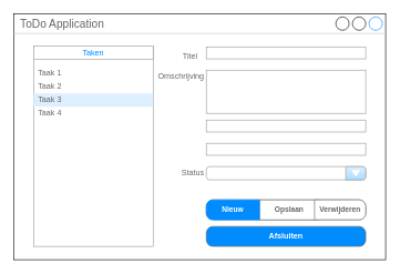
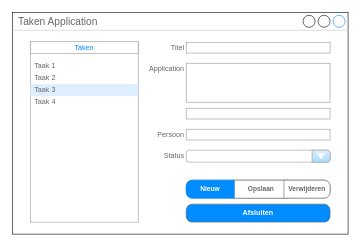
  <mxCell id="0" />
  <mxCell id="1" parent="0" />
- <mxCell id="2" value="ToDo Application" style="strokeWidth=1;shadow=0;dashed=0;align=center;html=1;shape=mxgraph.mockup.containers.window;align=left;verticalAlign=top;spacingLeft=8;strokeColor2=#008cff;strokeColor3=#c4c4c4;fontColor=#666666;mainText=;fontSize=17;labelBackgroundColor=none;whiteSpace=wrap;" parent="1" vertex="1"><mxGeometry x="20" y="20" width="560" height="370" as="geometry" /></mxCell>
+ <mxCell id="2" value="Taken Application" style="strokeWidth=1;shadow=0;dashed=0;align=center;html=1;shape=mxgraph.mockup.containers.window;align=left;verticalAlign=top;spacingLeft=8;strokeColor2=#008cff;strokeColor3=#c4c4c4;fontColor=#666666;mainText=;fontSize=17;labelBackgroundColor=none;whiteSpace=wrap;" parent="1" vertex="1"><mxGeometry x="20" y="20" width="560" height="370" as="geometry" /></mxCell>
  <mxCell id="3" value="" style="strokeWidth=1;shadow=0;dashed=0;align=center;html=1;shape=mxgraph.mockup.forms.rrect;rSize=0;strokeColor=#999999;fillColor=#ffffff;" parent="1" vertex="1"><mxGeometry x="50" y="70" width="180" height="300" as="geometry" /></mxCell>
  <mxCell id="4" value="Taken" style="strokeWidth=1;shadow=0;dashed=0;align=center;html=1;shape=mxgraph.mockup.forms.rrect;rSize=0;strokeColor=#999999;fontColor=#008cff;fontSize=12;fillColor=#ffffff;resizeWidth=1;whiteSpace=wrap;" parent="3" vertex="1"><mxGeometry width="180" height="20" relative="1" as="geometry"><mxPoint y="-1" as="offset" /></mxGeometry></mxCell>
  <mxCell id="5" value="Taak 1" style="strokeWidth=1;shadow=0;dashed=0;align=center;html=1;shape=mxgraph.mockup.forms.anchor;fontSize=12;fontColor=#666666;align=left;spacingLeft=5;resizeWidth=1;whiteSpace=wrap;" parent="3" vertex="1"><mxGeometry width="180" height="20" relative="1" as="geometry"><mxPoint y="30" as="offset" /></mxGeometry></mxCell>
  <mxCell id="6" value="Taak 2" style="strokeWidth=1;shadow=0;dashed=0;align=center;html=1;shape=mxgraph.mockup.forms.anchor;fontSize=12;fontColor=#666666;align=left;spacingLeft=5;resizeWidth=1;whiteSpace=wrap;" parent="3" vertex="1"><mxGeometry width="180" height="20" relative="1" as="geometry"><mxPoint y="50" as="offset" /></mxGeometry></mxCell>
  <mxCell id="7" value="Taak 3" style="strokeWidth=1;shadow=0;dashed=0;align=center;html=1;shape=mxgraph.mockup.forms.rrect;rSize=0;fontSize=12;fontColor=#666666;align=left;spacingLeft=5;fillColor=#ddeeff;strokeColor=none;resizeWidth=1;whiteSpace=wrap;" parent="3" vertex="1"><mxGeometry width="180" height="20" relative="1" as="geometry"><mxPoint y="70" as="offset" /></mxGeometry></mxCell>
  <mxCell id="8" value="Taak 4" style="strokeWidth=1;shadow=0;dashed=0;align=center;html=1;shape=mxgraph.mockup.forms.anchor;fontSize=12;fontColor=#666666;align=left;spacingLeft=5;resizeWidth=1;whiteSpace=wrap;" parent="3" vertex="1"><mxGeometry width="180" height="20" relative="1" as="geometry"><mxPoint y="90" as="offset" /></mxGeometry></mxCell>
- <mxCell id="9" value="Titel" style="strokeWidth=1;shadow=0;dashed=0;align=center;html=1;shape=mxgraph.mockup.forms.anchor;align=right;spacingRight=2;fontColor=#666666;" parent="1" vertex="1"><mxGeometry x="250" y="75" width="50" height="18" as="geometry" /></mxCell>
+ <mxCell id="9" value="Titel" style="strokeWidth=1;shadow=0;dashed=0;align=center;html=1;shape=mxgraph.mockup.forms.anchor;align=right;spacingRight=2;fontColor=#666666;" parent="1" vertex="1"><mxGeometry x="260" y="70" width="50" height="18" as="geometry" /></mxCell>
  <mxCell id="10" value="" style="strokeWidth=1;shadow=0;dashed=0;align=center;html=1;shape=mxgraph.mockup.forms.rrect;fillColor=#ffffff;rSize=0;fontColor=#666666;align=left;spacingLeft=3;strokeColor=#999999;" parent="1" vertex="1"><mxGeometry x="310" y="70" width="240" height="18" as="geometry" /></mxCell>
- <mxCell id="11" value="Omschrijving" style="strokeWidth=1;shadow=0;dashed=0;align=center;html=1;shape=mxgraph.mockup.forms.anchor;align=right;spacingRight=2;fontColor=#666666;" parent="1" vertex="1"><mxGeometry x="260" y="105" width="50" height="18" as="geometry" /></mxCell>
+ <mxCell id="11" value="Application" style="strokeWidth=1;shadow=0;dashed=0;align=center;html=1;shape=mxgraph.mockup.forms.anchor;align=right;spacingRight=2;fontColor=#666666;" parent="1" vertex="1"><mxGeometry x="260" y="105" width="50" height="18" as="geometry" /></mxCell>
  <mxCell id="12" value="" style="strokeWidth=1;shadow=0;dashed=0;align=center;html=1;shape=mxgraph.mockup.forms.rrect;fillColor=#ffffff;rSize=0;fontColor=#666666;align=left;spacingLeft=3;strokeColor=#999999;" parent="1" vertex="1"><mxGeometry x="310" y="105" width="240" height="65" as="geometry" /></mxCell>
  <mxCell id="13" value="" style="strokeWidth=1;shadow=0;dashed=0;align=center;html=1;shape=mxgraph.mockup.forms.rrect;fillColor=#ffffff;rSize=0;fontColor=#666666;align=left;spacingLeft=3;strokeColor=#999999;" parent="1" vertex="1"><mxGeometry x="310" y="180" width="240" height="18" as="geometry" /></mxCell>
+ <mxCell id="14" value="Persoon" style="strokeWidth=1;shadow=0;dashed=0;align=center;html=1;shape=mxgraph.mockup.forms.anchor;align=right;spacingRight=2;fontColor=#666666;" parent="1" vertex="1"><mxGeometry x="260" y="215" width="50" height="18" as="geometry" /></mxCell>
  <mxCell id="15" value="" style="strokeWidth=1;shadow=0;dashed=0;align=center;html=1;shape=mxgraph.mockup.forms.rrect;fillColor=#ffffff;rSize=0;fontColor=#666666;align=left;spacingLeft=3;strokeColor=#999999;" parent="1" vertex="1"><mxGeometry x="310" y="215" width="240" height="18" as="geometry" /></mxCell>
  <mxCell id="16" value="Status" style="strokeWidth=1;shadow=0;dashed=0;align=center;html=1;shape=mxgraph.mockup.forms.anchor;align=right;spacingRight=2;fontColor=#666666;" parent="1" vertex="1"><mxGeometry x="260" y="250" width="50" height="18" as="geometry" /></mxCell>
  <mxCell id="17" value="" style="strokeWidth=1;shadow=0;dashed=0;align=center;html=1;shape=mxgraph.mockup.forms.comboBox;strokeColor=#999999;fillColor=#ddeeff;align=left;fillColor2=#aaddff;mainText=;fontColor=#666666;fontSize=12;spacingLeft=3;" parent="1" vertex="1"><mxGeometry x="310" y="250" width="240" height="20" as="geometry" /></mxCell>
  <mxCell id="18" value="" style="strokeWidth=1;shadow=0;dashed=0;align=center;html=1;shape=mxgraph.mockup.rrect;rSize=10;fillColor=#ffffff;strokeColor=#666666;" parent="1" vertex="1"><mxGeometry x="310" y="300" width="240" height="30" as="geometry" /></mxCell>
  <mxCell id="19" value="Opslaan" style="strokeColor=inherit;fillColor=inherit;gradientColor=inherit;strokeWidth=1;shadow=0;dashed=0;align=center;html=1;shape=mxgraph.mockup.rrect;rSize=0;fontSize=11;fontColor=#666666;fontStyle=1;resizeHeight=1;whiteSpace=wrap;" parent="18" vertex="1"><mxGeometry width="90" height="30" relative="1" as="geometry"><mxPoint x="80" as="offset" /></mxGeometry></mxCell>
  <mxCell id="20" value="Verwijderen" style="strokeColor=inherit;fillColor=inherit;gradientColor=inherit;strokeWidth=1;shadow=0;dashed=0;align=center;html=1;shape=mxgraph.mockup.rightButton;rSize=10;fontSize=11;fontColor=#666666;fontStyle=1;resizeHeight=1;whiteSpace=wrap;" parent="18" vertex="1"><mxGeometry x="1" width="77" height="30" relative="1" as="geometry"><mxPoint x="-77" as="offset" /></mxGeometry></mxCell>
  <mxCell id="21" value="Nieuw" style="strokeWidth=1;shadow=0;dashed=0;align=center;html=1;shape=mxgraph.mockup.leftButton;rSize=10;fontSize=11;fontColor=#ffffff;fontStyle=1;fillColor=#008cff;strokeColor=#008cff;resizeHeight=1;whiteSpace=wrap;" parent="18" vertex="1"><mxGeometry width="80" height="30" relative="1" as="geometry" /></mxCell>
  <mxCell id="22" value="Afsluiten" style="strokeWidth=1;shadow=0;dashed=0;align=center;html=1;shape=mxgraph.mockup.buttons.button;strokeColor=#666666;fontColor=#ffffff;mainText=;buttonStyle=round;fontSize=12;fontStyle=1;fillColor=#008cff;whiteSpace=wrap;" parent="1" vertex="1"><mxGeometry x="310" y="340" width="240" height="30" as="geometry" /></mxCell>
